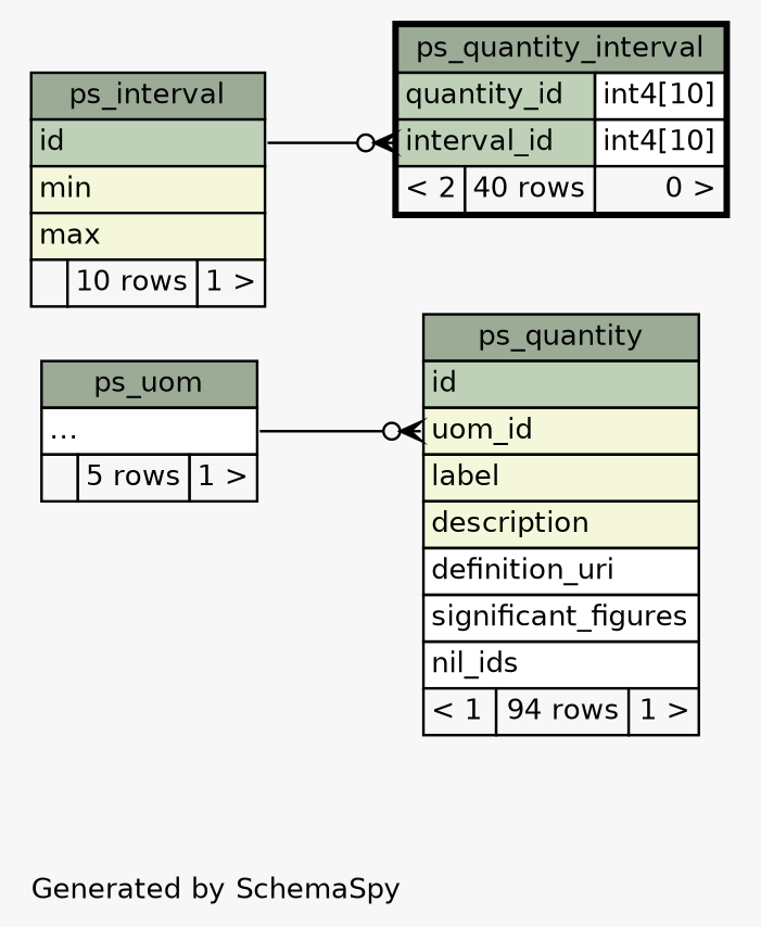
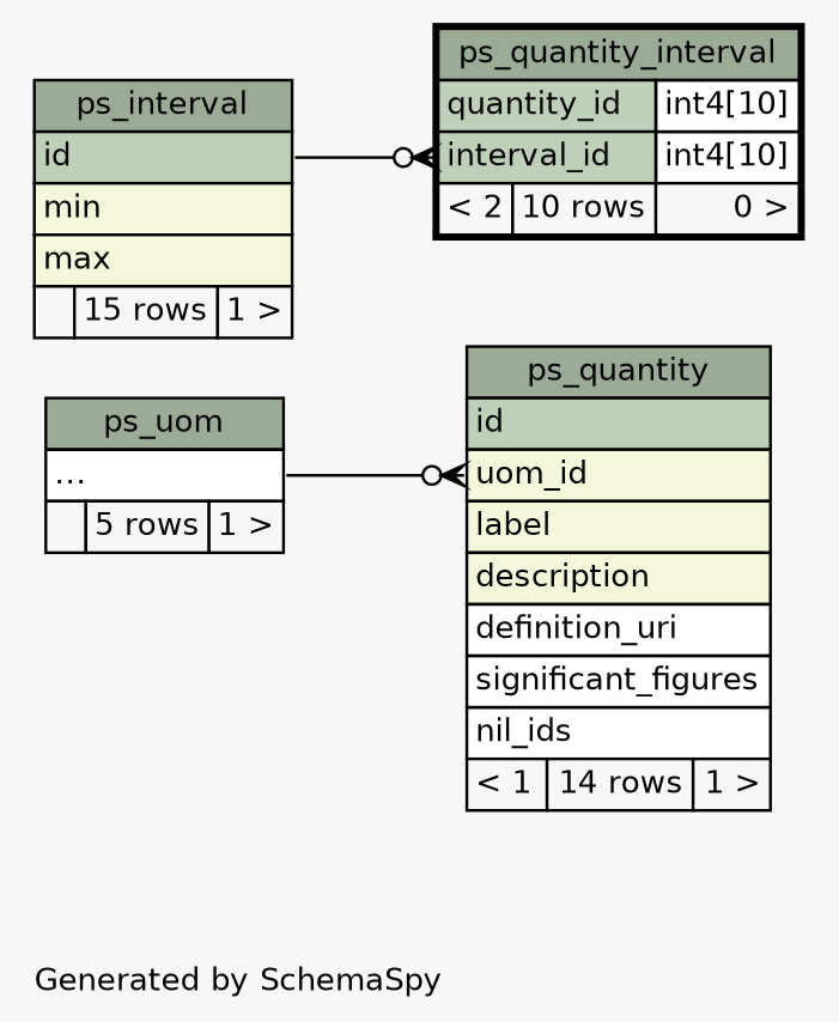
  digraph {
    bgcolor="#f7f7f7"
    fontname=Helvetica
    fontsize=11
    label="\nGenerated by SchemaSpy"
    labeljust=l
    nodesep=0.18
    rankdir=RL
    ranksep=0.46
    node [fontname=Helvetica fontsize=11 shape=plaintext]
    edge [arrowhead=none arrowsize=0.8 arrowtail=crowodot dir=back]
-   n1 [label=<     <TABLE BORDER="0" CELLBORDER="1" CELLSPACING="0" BGCOLOR="#ffffff">       <TR><TD COLSPAN="3" BGCOLOR="#9bab96" ALIGN="CENTER">ps_quantity</TD></TR>       <TR><TD PORT="id" COLSPAN="3" BGCOLOR="#bed1b8" ALIGN="LEFT">id</TD></TR>       <TR><TD PORT="uom_id" COLSPAN="3" BGCOLOR="#f4f7da" ALIGN="LEFT">uom_id</TD></TR>       <TR><TD PORT="label" COLSPAN="3" BGCOLOR="#f4f7da" ALIGN="LEFT">label</TD></TR>       <TR><TD PORT="description" COLSPAN="3" BGCOLOR="#f4f7da" ALIGN="LEFT">description</TD></TR>       <TR><TD PORT="definition_uri" COLSPAN="3" ALIGN="LEFT">definition_uri</TD></TR>       <TR><TD PORT="significant_figures" COLSPAN="3" ALIGN="LEFT">significant_figures</TD></TR>       <TR><TD PORT="nil_ids" COLSPAN="3" ALIGN="LEFT">nil_ids</TD></TR>       <TR><TD ALIGN="LEFT" BGCOLOR="#f7f7f7">&lt; 1</TD><TD ALIGN="RIGHT" BGCOLOR="#f7f7f7">94 rows</TD><TD ALIGN="RIGHT" BGCOLOR="#f7f7f7">1 &gt;</TD></TR>     </TABLE>>]
+   n1 [label=<     <TABLE BORDER="0" CELLBORDER="1" CELLSPACING="0" BGCOLOR="#ffffff">       <TR><TD COLSPAN="3" BGCOLOR="#9bab96" ALIGN="CENTER">ps_quantity</TD></TR>       <TR><TD PORT="id" COLSPAN="3" BGCOLOR="#bed1b8" ALIGN="LEFT">id</TD></TR>       <TR><TD PORT="uom_id" COLSPAN="3" BGCOLOR="#f4f7da" ALIGN="LEFT">uom_id</TD></TR>       <TR><TD PORT="label" COLSPAN="3" BGCOLOR="#f4f7da" ALIGN="LEFT">label</TD></TR>       <TR><TD PORT="description" COLSPAN="3" BGCOLOR="#f4f7da" ALIGN="LEFT">description</TD></TR>       <TR><TD PORT="definition_uri" COLSPAN="3" ALIGN="LEFT">definition_uri</TD></TR>       <TR><TD PORT="significant_figures" COLSPAN="3" ALIGN="LEFT">significant_figures</TD></TR>       <TR><TD PORT="nil_ids" COLSPAN="3" ALIGN="LEFT">nil_ids</TD></TR>       <TR><TD ALIGN="LEFT" BGCOLOR="#f7f7f7">&lt; 1</TD><TD ALIGN="RIGHT" BGCOLOR="#f7f7f7">14 rows</TD><TD ALIGN="RIGHT" BGCOLOR="#f7f7f7">1 &gt;</TD></TR>     </TABLE>>]
    n2 [label=<     <TABLE BORDER="0" CELLBORDER="1" CELLSPACING="0" BGCOLOR="#ffffff">       <TR><TD COLSPAN="3" BGCOLOR="#9bab96" ALIGN="CENTER">ps_uom</TD></TR>       <TR><TD PORT="elipses" COLSPAN="3" ALIGN="LEFT">...</TD></TR>       <TR><TD ALIGN="LEFT" BGCOLOR="#f7f7f7">  </TD><TD ALIGN="RIGHT" BGCOLOR="#f7f7f7">5 rows</TD><TD ALIGN="RIGHT" BGCOLOR="#f7f7f7">1 &gt;</TD></TR>     </TABLE>>]
-   n3 [label=<     <TABLE BORDER="2" CELLBORDER="1" CELLSPACING="0" BGCOLOR="#ffffff">       <TR><TD COLSPAN="3" BGCOLOR="#9bab96" ALIGN="CENTER">ps_quantity_interval</TD></TR>       <TR><TD PORT="quantity_id" COLSPAN="2" BGCOLOR="#bed1b8" ALIGN="LEFT">quantity_id</TD><TD PORT="quantity_id.type" ALIGN="LEFT">int4[10]</TD></TR>       <TR><TD PORT="interval_id" COLSPAN="2" BGCOLOR="#bed1b8" ALIGN="LEFT">interval_id</TD><TD PORT="interval_id.type" ALIGN="LEFT">int4[10]</TD></TR>       <TR><TD ALIGN="LEFT" BGCOLOR="#f7f7f7">&lt; 2</TD><TD ALIGN="RIGHT" BGCOLOR="#f7f7f7">40 rows</TD><TD ALIGN="RIGHT" BGCOLOR="#f7f7f7">0 &gt;</TD></TR>     </TABLE>>]
-   n4 [label=<     <TABLE BORDER="0" CELLBORDER="1" CELLSPACING="0" BGCOLOR="#ffffff">       <TR><TD COLSPAN="3" BGCOLOR="#9bab96" ALIGN="CENTER">ps_interval</TD></TR>       <TR><TD PORT="id" COLSPAN="3" BGCOLOR="#bed1b8" ALIGN="LEFT">id</TD></TR>       <TR><TD PORT="min" COLSPAN="3" BGCOLOR="#f4f7da" ALIGN="LEFT">min</TD></TR>       <TR><TD PORT="max" COLSPAN="3" BGCOLOR="#f4f7da" ALIGN="LEFT">max</TD></TR>       <TR><TD ALIGN="LEFT" BGCOLOR="#f7f7f7">  </TD><TD ALIGN="RIGHT" BGCOLOR="#f7f7f7">10 rows</TD><TD ALIGN="RIGHT" BGCOLOR="#f7f7f7">1 &gt;</TD></TR>     </TABLE>>]
+   n3 [label=<     <TABLE BORDER="2" CELLBORDER="1" CELLSPACING="0" BGCOLOR="#ffffff">       <TR><TD COLSPAN="3" BGCOLOR="#9bab96" ALIGN="CENTER">ps_quantity_interval</TD></TR>       <TR><TD PORT="quantity_id" COLSPAN="2" BGCOLOR="#bed1b8" ALIGN="LEFT">quantity_id</TD><TD PORT="quantity_id.type" ALIGN="LEFT">int4[10]</TD></TR>       <TR><TD PORT="interval_id" COLSPAN="2" BGCOLOR="#bed1b8" ALIGN="LEFT">interval_id</TD><TD PORT="interval_id.type" ALIGN="LEFT">int4[10]</TD></TR>       <TR><TD ALIGN="LEFT" BGCOLOR="#f7f7f7">&lt; 2</TD><TD ALIGN="RIGHT" BGCOLOR="#f7f7f7">10 rows</TD><TD ALIGN="RIGHT" BGCOLOR="#f7f7f7">0 &gt;</TD></TR>     </TABLE>>]
+   n4 [label=<     <TABLE BORDER="0" CELLBORDER="1" CELLSPACING="0" BGCOLOR="#ffffff">       <TR><TD COLSPAN="3" BGCOLOR="#9bab96" ALIGN="CENTER">ps_interval</TD></TR>       <TR><TD PORT="id" COLSPAN="3" BGCOLOR="#bed1b8" ALIGN="LEFT">id</TD></TR>       <TR><TD PORT="min" COLSPAN="3" BGCOLOR="#f4f7da" ALIGN="LEFT">min</TD></TR>       <TR><TD PORT="max" COLSPAN="3" BGCOLOR="#f4f7da" ALIGN="LEFT">max</TD></TR>       <TR><TD ALIGN="LEFT" BGCOLOR="#f7f7f7">  </TD><TD ALIGN="RIGHT" BGCOLOR="#f7f7f7">15 rows</TD><TD ALIGN="RIGHT" BGCOLOR="#f7f7f7">1 &gt;</TD></TR>     </TABLE>>]
    n1 -> n2 [headport="elipses:e" tailport="uom_id:w"]
    n3 -> n4 [headport="id:e" tailport="interval_id:w"]
  }
